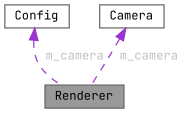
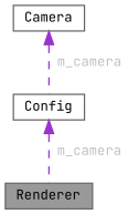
  digraph {
    fontname="JetBrains Mono"
    node [color=gray40 fillcolor=white fontname="JetBrains Mono" fontsize=10 shape=box style=filled]
    edge [color=darkorchid3 dir=back fontcolor=grey fontname="JetBrains Mono" fontsize=10 labelfontname=Helvetica labelfontsize=10 style=dashed]
    n1 [fillcolor=grey60 fontcolor=black height=0.2 label=Renderer width=0.4]
    n2 [height=0.2 label=Config width=0.4]
    n3 [height=0.2 label=Camera width=0.4]
    n2 -> n1 [label=" m_camera"]
-   n3 -> n1 [label=" m_camera"]
+   n3 -> n2 [label=" m_camera"]
  }
